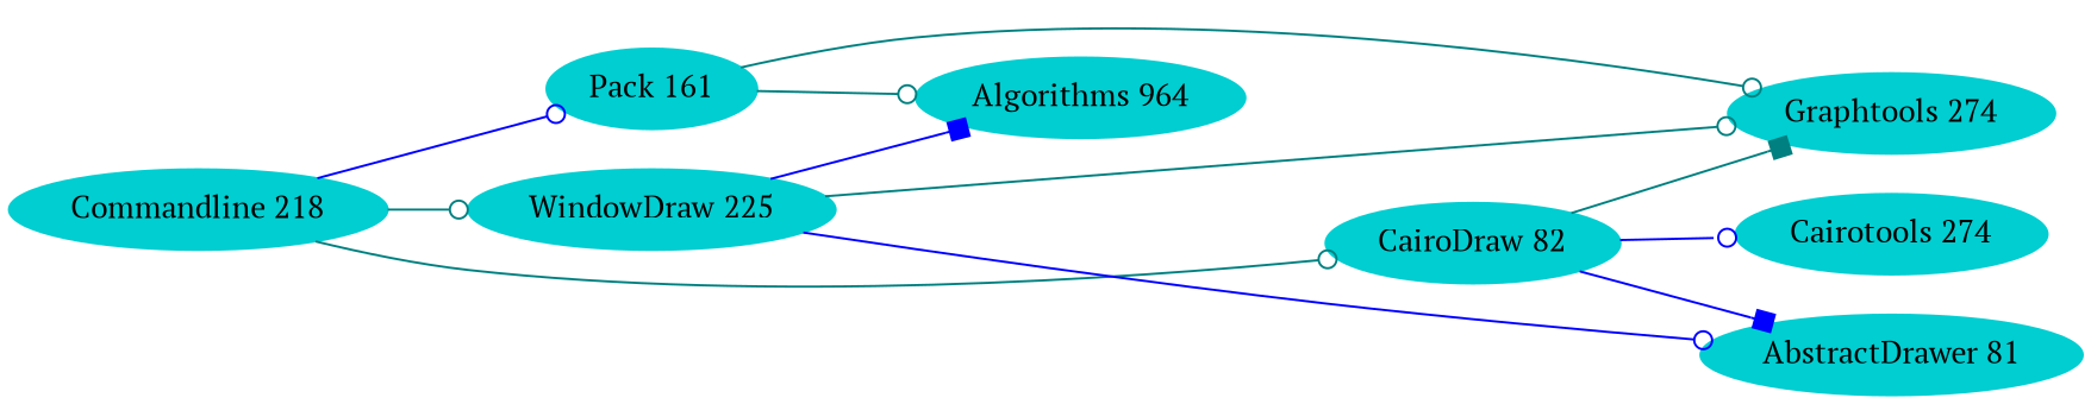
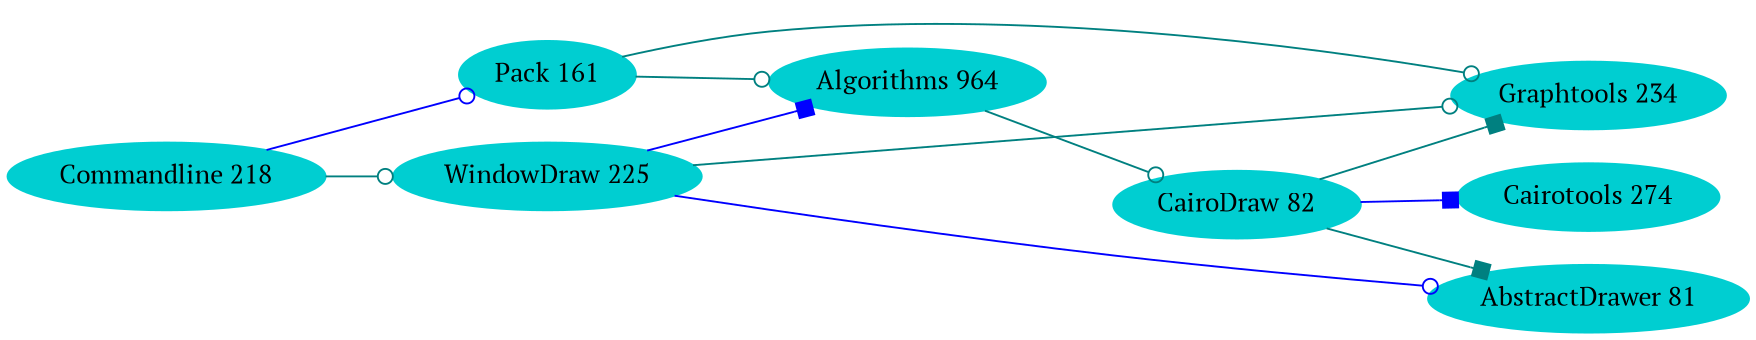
  digraph {
    fontname="PT Serif"
    fontsize="12pt"
    rankdir=LR
    node [color=darkturquoise fontname="PT Serif" style=filled]
    edge [arrowhead=odot color=teal fontname="PT Serif"]
    "CairoDraw 82"
    "AbstractDrawer 81"
-   "Graphtools 274"
+   "Graphtools 274" [label="Graphtools 234"]
    "Cairotools 274"
    "Commandline 218"
    "WindowDraw 225"
    "Pack 161"
    "Algorithms 964"
-   "CairoDraw 82" -> "AbstractDrawer 81" [arrowhead=box color=blue]
+   "CairoDraw 82" -> "AbstractDrawer 81" [arrowhead=box]
    "CairoDraw 82" -> "Graphtools 274" [arrowhead=box]
-   "CairoDraw 82" -> "Cairotools 274" [color=blue]
-   "Commandline 218" -> "CairoDraw 82"
+   "CairoDraw 82" -> "Cairotools 274" [arrowhead=box color=blue]
+   "Algorithms 964" -> "CairoDraw 82"
    "Commandline 218" -> "WindowDraw 225"
    "Commandline 218" -> "Pack 161" [color=blue]
    "WindowDraw 225" -> "AbstractDrawer 81" [color=blue]
    "WindowDraw 225" -> "Graphtools 274"
    "WindowDraw 225" -> "Algorithms 964" [arrowhead=box color=blue]
    "Pack 161" -> "Graphtools 274"
    "Pack 161" -> "Algorithms 964"
  }
